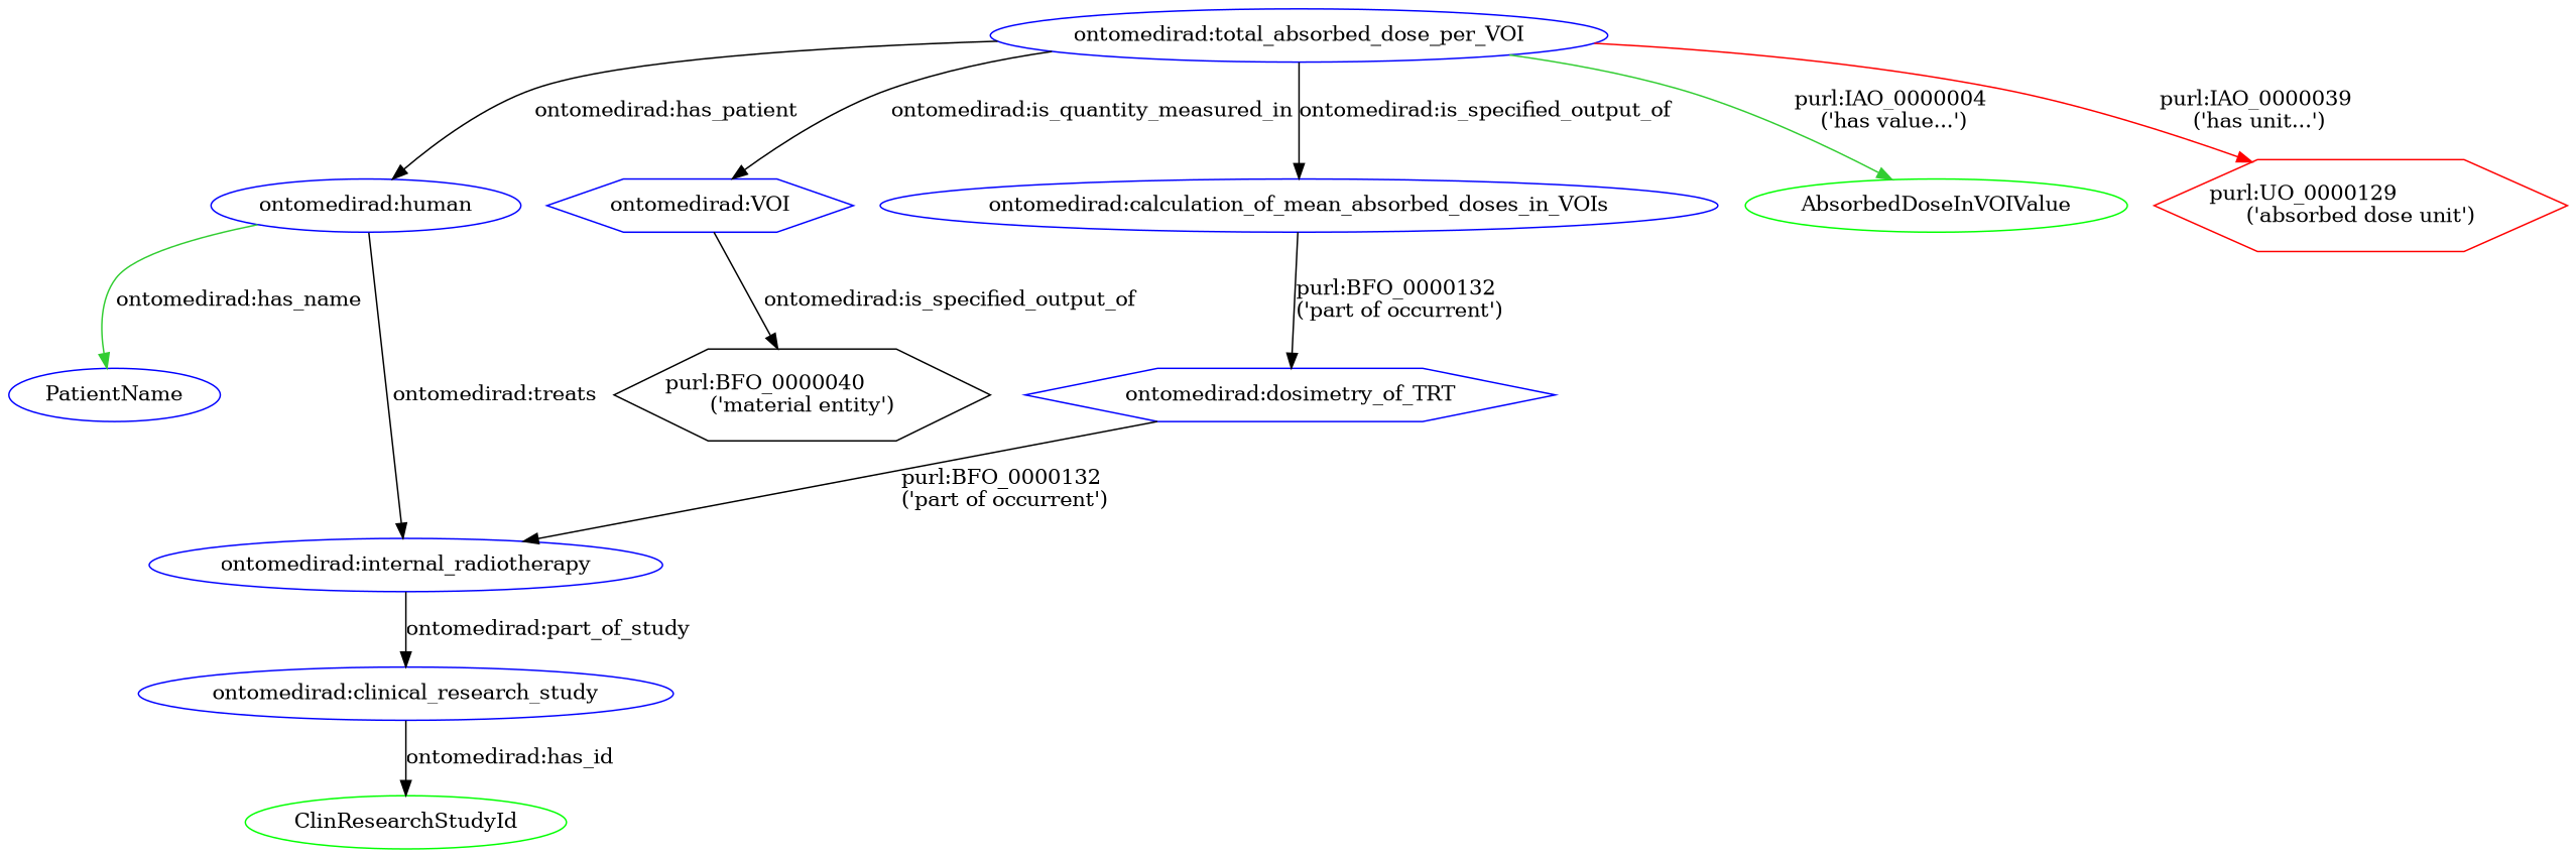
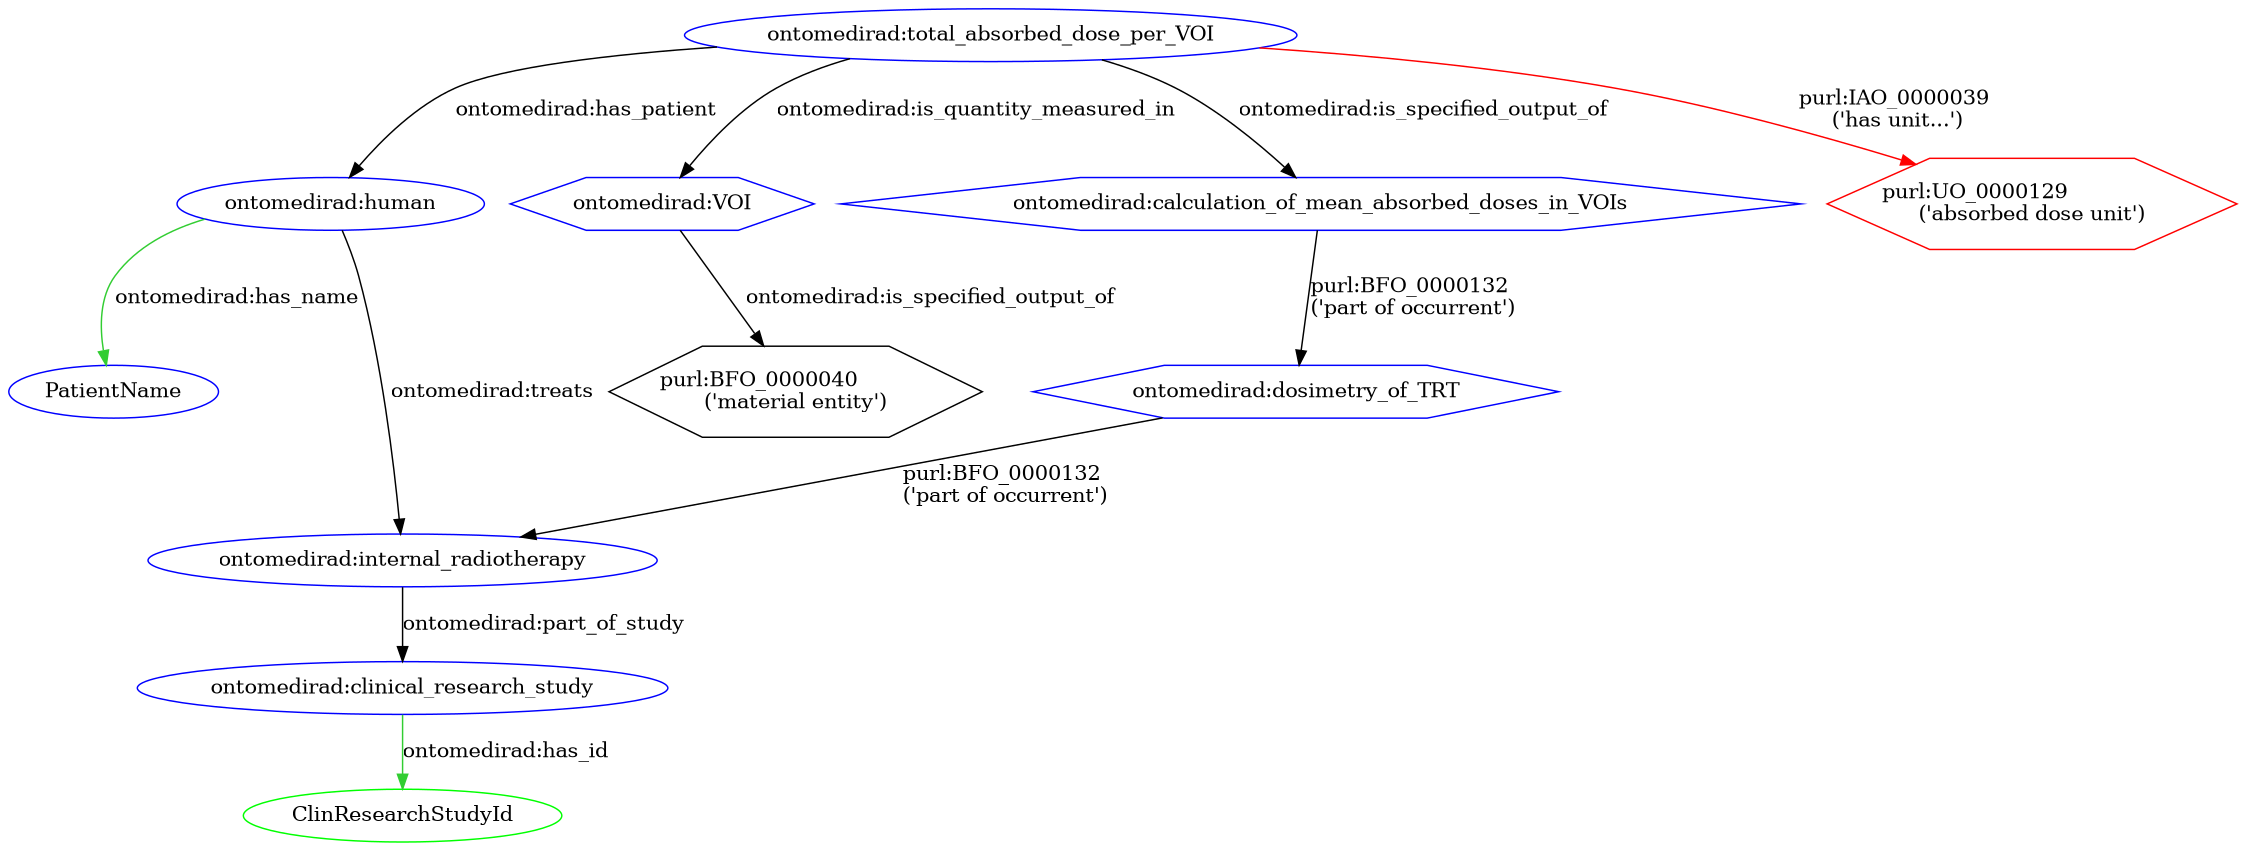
  digraph {
    node [color=blue]
    n1 [label="ontomedirad:clinical_research_study"]
    ClinResearchStudyId [color=green]
    n3 [label="ontomedirad:human"]
    PatientName
    n5 [label="ontomedirad:internal_radiotherapy"]
    n6 [label="ontomedirad:total_absorbed_dose_per_VOI"]
    n7 [label="ontomedirad:VOI" shape=hexagon]
-   n8 [label="ontomedirad:calculation_of_mean_absorbed_doses_in_VOIs"]
-   AbsorbedDoseInVOIValue [color=green]
+   n8 [label="ontomedirad:calculation_of_mean_absorbed_doses_in_VOIs" shape=hexagon]
    n10 [color=red label="purl:UO_0000129 \l('absorbed dose unit')" shape=hexagon]
    n11 [label="purl:BFO_0000040 \l('material entity')" shape=hexagon color=""]
    n12 [label="ontomedirad:dosimetry_of_TRT" shape=hexagon]
-   n1 -> ClinResearchStudyId [color=black label="ontomedirad:has_id"]
+   n1 -> ClinResearchStudyId [color=limegreen label="ontomedirad:has_id"]
    n3 -> PatientName [color=limegreen label="ontomedirad:has_name"]
    n3 -> n5 [label="ontomedirad:treats"]
    n5 -> n1 [label="ontomedirad:part_of_study"]
    n6 -> n3 [label="ontomedirad:has_patient"]
    n6 -> n7 [label="ontomedirad:is_quantity_measured_in"]
    n6 -> n8 [label="ontomedirad:is_specified_output_of"]
-   n6 -> AbsorbedDoseInVOIValue [color=limegreen label="purl:IAO_0000004 \l('has value...')"]
    n6 -> n10 [color=red label="purl:IAO_0000039 \l('has unit...')"]
    n7 -> n11 [label="ontomedirad:is_specified_output_of"]
    n8 -> n12 [label="purl:BFO_0000132 \l('part of occurrent')"]
    n12 -> n5 [label="purl:BFO_0000132 \l('part of occurrent')"]
  }
